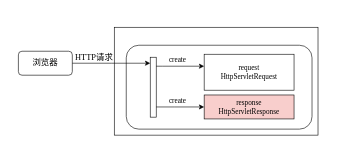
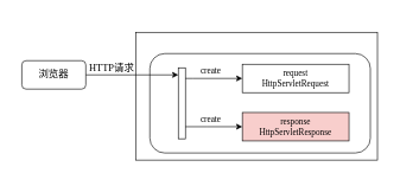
  <mxCell id="0" />
  <mxCell id="1" parent="0" />
  <mxCell id="2" value="" style="rounded=0;whiteSpace=wrap;html=1;strokeColor=none;" vertex="1" parent="1"><mxGeometry x="20" y="20" width="520" height="220" as="geometry" /></mxCell>
  <mxCell id="3" value="&lt;font face=&quot;Source Han Sans CN Regular&quot; style=&quot;font-size: 14px&quot;&gt;浏览器&lt;/font&gt;" style="whiteSpace=wrap;html=1;rounded=1;" vertex="1" parent="1"><mxGeometry x="30" y="85" width="90" height="40" as="geometry" /></mxCell>
  <mxCell id="4" value="" style="rounded=0;whiteSpace=wrap;html=1;" vertex="1" parent="1"><mxGeometry x="190" y="45" width="340" height="180" as="geometry" /></mxCell>
  <mxCell id="5" value="" style="rounded=1;whiteSpace=wrap;html=1;" vertex="1" parent="1"><mxGeometry x="210" y="75" width="310" height="140" as="geometry" /></mxCell>
  <mxCell id="6" value="&lt;font face=&quot;Source Han Sans CN Regular&quot; style=&quot;font-size: 14px&quot;&gt;HTTP请求&lt;/font&gt;" style="edgeLabel;html=1;align=center;verticalAlign=middle;resizable=0;points=[];" vertex="1" connectable="0" parent="1"><mxGeometry x="155" y="95" as="geometry" /></mxCell>
  <mxCell id="7" style="edgeStyle=orthogonalEdgeStyle;rounded=0;orthogonalLoop=1;jettySize=auto;html=1;exitX=1;exitY=0.5;exitDx=0;exitDy=0;" edge="1" parent="1" source="3"><mxGeometry relative="1" as="geometry"><mxPoint x="250" y="105" as="targetPoint" /></mxGeometry></mxCell>
  <mxCell id="8" value="" style="rounded=0;whiteSpace=wrap;html=1;" vertex="1" parent="1"><mxGeometry x="250" y="95" width="10" height="100" as="geometry" /></mxCell>
  <mxCell id="9" style="edgeStyle=orthogonalEdgeStyle;rounded=0;orthogonalLoop=1;jettySize=auto;html=1;" edge="1" parent="1" source="8" target="11"><mxGeometry relative="1" as="geometry"><mxPoint x="270" y="110" as="sourcePoint" /><mxPoint x="310" y="118" as="targetPoint" /><Array as="points"><mxPoint x="270" y="110" /><mxPoint x="270" y="110" /></Array></mxGeometry></mxCell>
  <mxCell id="10" style="edgeStyle=orthogonalEdgeStyle;rounded=0;orthogonalLoop=1;jettySize=auto;html=1;entryX=0;entryY=0.5;entryDx=0;entryDy=0;" edge="1" parent="1" source="8" target="12"><mxGeometry relative="1" as="geometry"><mxPoint x="300" y="155" as="sourcePoint" /><mxPoint x="354" y="160" as="targetPoint" /><Array as="points"><mxPoint x="290" y="178" /><mxPoint x="290" y="178" /></Array></mxGeometry></mxCell>
- <mxCell id="11" value="&lt;font style=&quot;font-size: 12px&quot; face=&quot;Monaco&quot;&gt;request&lt;br&gt;HttpServletRequest&lt;/font&gt;" style="rounded=0;whiteSpace=wrap;html=1;" vertex="1" parent="1"><mxGeometry x="340" y="90" width="150" height="60" as="geometry" /></mxCell>
+ <mxCell id="11" value="&lt;font style=&quot;font-size: 12px&quot; face=&quot;Monaco&quot;&gt;request&lt;br&gt;HttpServletRequest&lt;/font&gt;" style="rounded=0;whiteSpace=wrap;html=1;" vertex="1" parent="1"><mxGeometry x="340" y="90" width="150" height="40" as="geometry" /></mxCell>
  <mxCell id="12" value="&lt;font style=&quot;font-size: 12px&quot; face=&quot;Monaco&quot;&gt;response&lt;br&gt;HttpServletResponse&lt;/font&gt;" style="rounded=0;whiteSpace=wrap;html=1;fillColor=#f8cecc;" vertex="1" parent="1"><mxGeometry x="340" y="158" width="150" height="40" as="geometry" /></mxCell>
  <mxCell id="13" value="&lt;font face=&quot;Source Han Sans CN Regular&quot;&gt;create&lt;/font&gt;" style="text;html=1;strokeColor=none;fillColor=none;align=center;verticalAlign=middle;whiteSpace=wrap;rounded=0;" vertex="1" parent="1"><mxGeometry x="276" y="90" width="40" height="20" as="geometry" /></mxCell>
  <mxCell id="14" value="&lt;font face=&quot;Source Han Sans CN Regular&quot;&gt;create&lt;/font&gt;" style="text;html=1;strokeColor=none;fillColor=none;align=center;verticalAlign=middle;whiteSpace=wrap;rounded=0;" vertex="1" parent="1"><mxGeometry x="276" y="158" width="40" height="20" as="geometry" /></mxCell>
